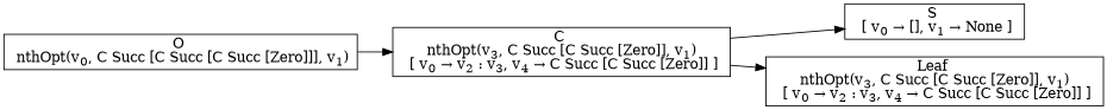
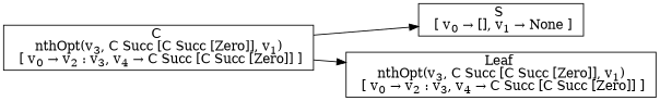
  digraph {
    rankdir=LR
    node [fillcolor=white shape=box style=filled]
-   n1 [label=<O <BR/> nthOpt(v<SUB>0</SUB>, C Succ [C Succ [C Succ [Zero]]], v<SUB>1</SUB>)>]
    n2 [label=<C <BR/> nthOpt(v<SUB>3</SUB>, C Succ [C Succ [Zero]], v<SUB>1</SUB>) <BR/>  [ v<SUB>0</SUB> &rarr; v<SUB>2</SUB> : v<SUB>3</SUB>, v<SUB>4</SUB> &rarr; C Succ [C Succ [Zero]] ] >]
    n3 [label=<S <BR/>  [ v<SUB>0</SUB> &rarr; [], v<SUB>1</SUB> &rarr; None ] >]
    n4 [label=<Leaf <BR/> nthOpt(v<SUB>3</SUB>, C Succ [C Succ [Zero]], v<SUB>1</SUB>) <BR/>  [ v<SUB>0</SUB> &rarr; v<SUB>2</SUB> : v<SUB>3</SUB>, v<SUB>4</SUB> &rarr; C Succ [C Succ [Zero]] ] >]
-   n1 -> n2
    n2 -> n3
    n2 -> n4
  }
